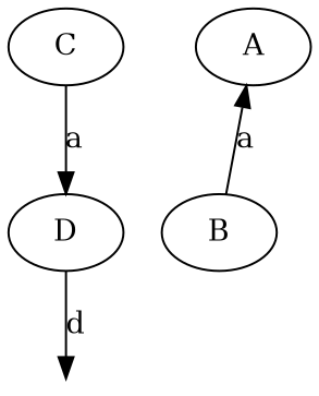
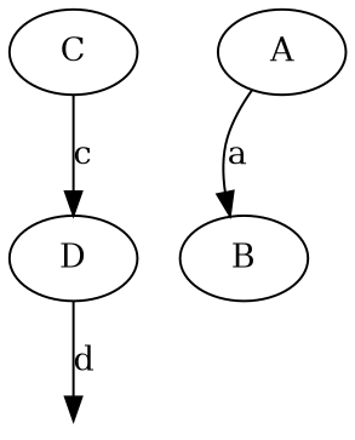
  digraph {
    _0 [shape=point style=invis]
    D
    C
    A
    B
    D -> _0 [label=d]
-   C -> D [label=a]
-   B -> A [label=a]
+   C -> D [label=c]
+   A -> B [label=a]
  }
